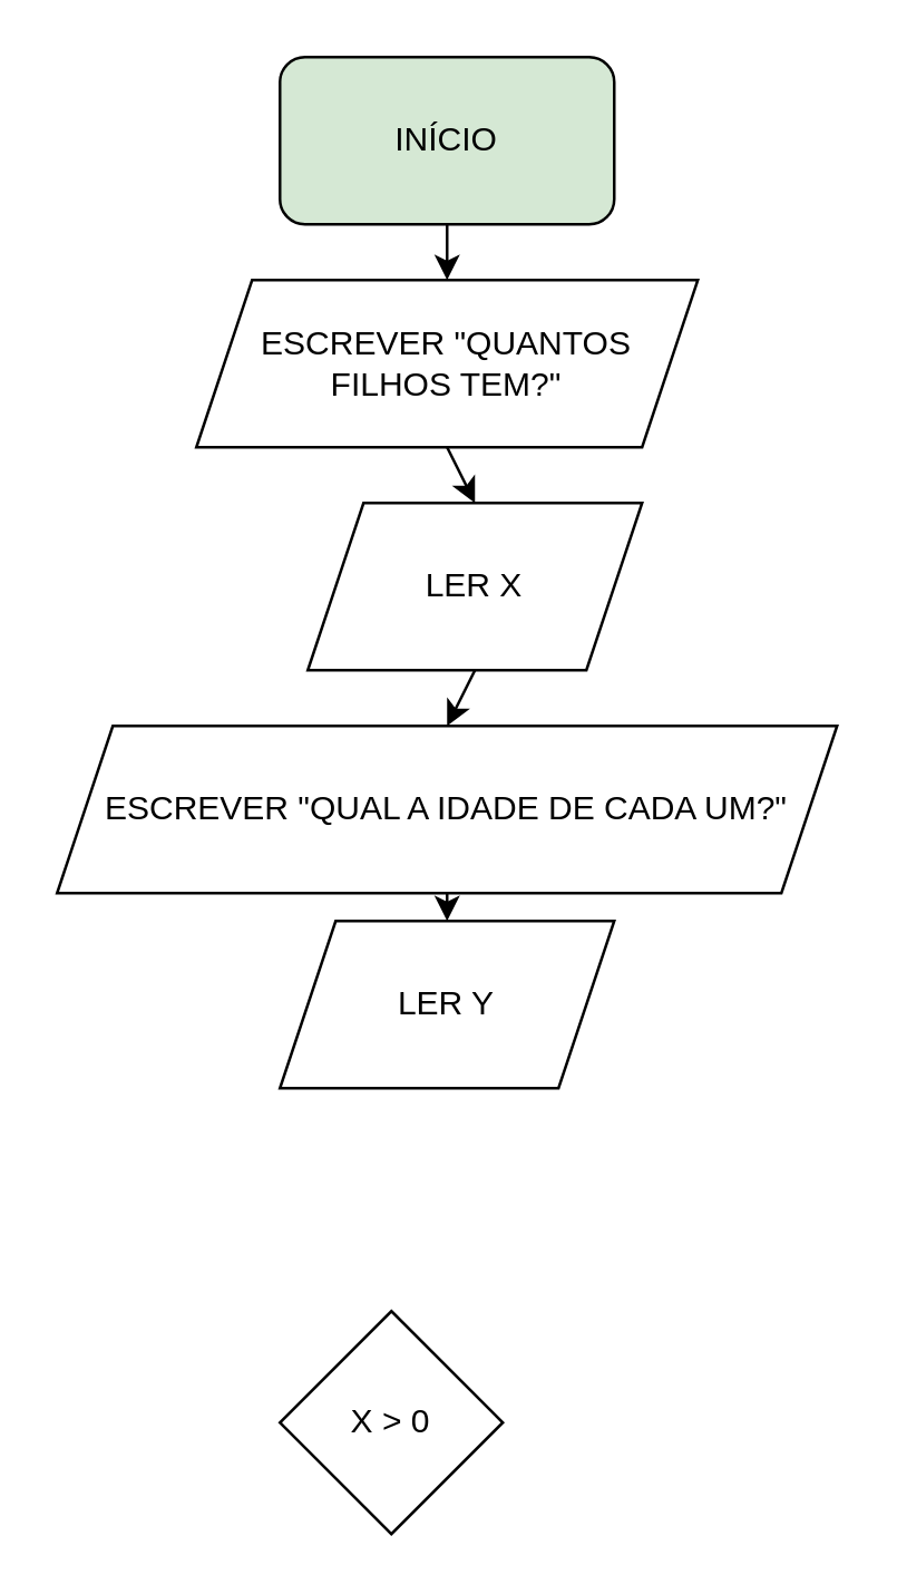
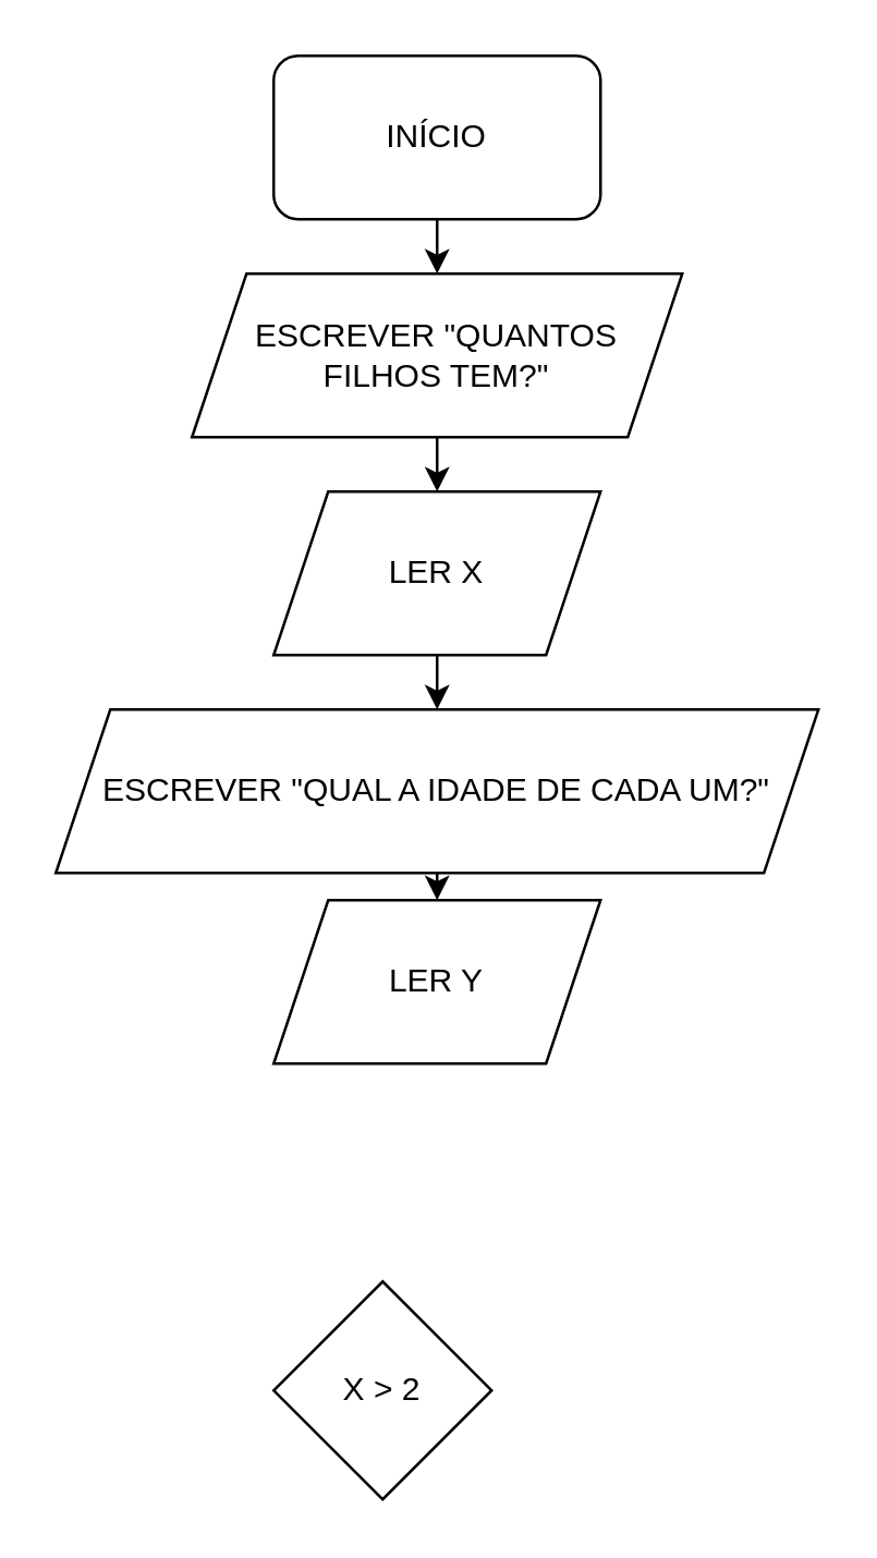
  <mxCell id="0" />
  <mxCell id="1" parent="0" />
- <mxCell id="2" value="INÍCIO" style="rounded=1;whiteSpace=wrap;html=1;fillColor=#d5e8d4;" vertex="1" parent="1"><mxGeometry x="100" width="120" height="60" as="geometry" y="20" /></mxCell>
+ <mxCell id="2" value="INÍCIO" style="rounded=1;whiteSpace=wrap;html=1;" vertex="1" parent="1"><mxGeometry x="100" width="120" height="60" as="geometry" y="20" /></mxCell>
  <mxCell id="3" value="ESCREVER &quot;QUANTOS FILHOS TEM?&quot;" style="shape=parallelogram;perimeter=parallelogramPerimeter;whiteSpace=wrap;html=1;fixedSize=1;" vertex="1" parent="1"><mxGeometry x="70" y="100" width="180" height="60" as="geometry" /></mxCell>
  <mxCell id="4" value="" style="endArrow=classic;html=1;rounded=0;exitX=0.5;exitY=1;exitDx=0;exitDy=0;entryX=0.5;entryY=0;entryDx=0;entryDy=0;" edge="1" parent="1" source="2" target="3"><mxGeometry width="50" height="50" relative="1" as="geometry"><mxPoint x="-245" y="150" as="sourcePoint" /><mxPoint x="-195" y="100" as="targetPoint" /></mxGeometry></mxCell>
- <mxCell id="5" value="LER X" style="shape=parallelogram;perimeter=parallelogramPerimeter;whiteSpace=wrap;html=1;fixedSize=1;" vertex="1" parent="1"><mxGeometry x="110" y="180" width="120" height="60" as="geometry" /></mxCell>
+ <mxCell id="5" value="LER X" style="shape=parallelogram;perimeter=parallelogramPerimeter;whiteSpace=wrap;html=1;fixedSize=1;" vertex="1" parent="1"><mxGeometry x="100" y="180" width="120" height="60" as="geometry" /></mxCell>
  <mxCell id="6" value="" style="endArrow=classic;html=1;rounded=0;exitX=0.5;exitY=1;exitDx=0;exitDy=0;entryX=0.5;entryY=0;entryDx=0;entryDy=0;" edge="1" parent="1" source="3" target="5"><mxGeometry width="50" height="50" relative="1" as="geometry"><mxPoint x="-215" y="250" as="sourcePoint" /><mxPoint x="-165" y="200" as="targetPoint" /></mxGeometry></mxCell>
  <mxCell id="7" value="" style="endArrow=classic;html=1;rounded=0;exitX=0.5;exitY=1;exitDx=0;exitDy=0;entryX=0.5;entryY=0;entryDx=0;entryDy=0;" edge="1" parent="1" source="5" target="8"><mxGeometry width="50" height="50" relative="1" as="geometry"><mxPoint x="-325" y="350" as="sourcePoint" /><mxPoint x="160" y="260" as="targetPoint" /></mxGeometry></mxCell>
  <mxCell id="8" value="ESCREVER &quot;QUAL A IDADE DE CADA UM?&quot;" style="shape=parallelogram;perimeter=parallelogramPerimeter;whiteSpace=wrap;html=1;fixedSize=1;" vertex="1" parent="1"><mxGeometry x="20" y="260" width="280" height="60" as="geometry" /></mxCell>
- <mxCell id="9" value="X &amp;gt; 0" style="rhombus;whiteSpace=wrap;html=1;" vertex="1" parent="1"><mxGeometry x="100" y="470" width="80" height="80" as="geometry" /></mxCell>
+ <mxCell id="9" value="X &amp;gt; 2" style="rhombus;whiteSpace=wrap;html=1;" vertex="1" parent="1"><mxGeometry x="100" y="470" width="80" height="80" as="geometry" /></mxCell>
  <mxCell id="10" value="LER Y" style="shape=parallelogram;perimeter=parallelogramPerimeter;whiteSpace=wrap;html=1;fixedSize=1;" vertex="1" parent="1"><mxGeometry x="100" y="330" width="120" height="60" as="geometry" /></mxCell>
  <mxCell id="11" value="" style="endArrow=classic;html=1;rounded=0;exitX=0.5;exitY=1;exitDx=0;exitDy=0;entryX=0.5;entryY=0;entryDx=0;entryDy=0;" edge="1" parent="1" source="8" target="10"><mxGeometry width="50" height="50" relative="1" as="geometry"><mxPoint x="115" y="430" as="sourcePoint" /><mxPoint x="165" y="380" as="targetPoint" /></mxGeometry></mxCell>
